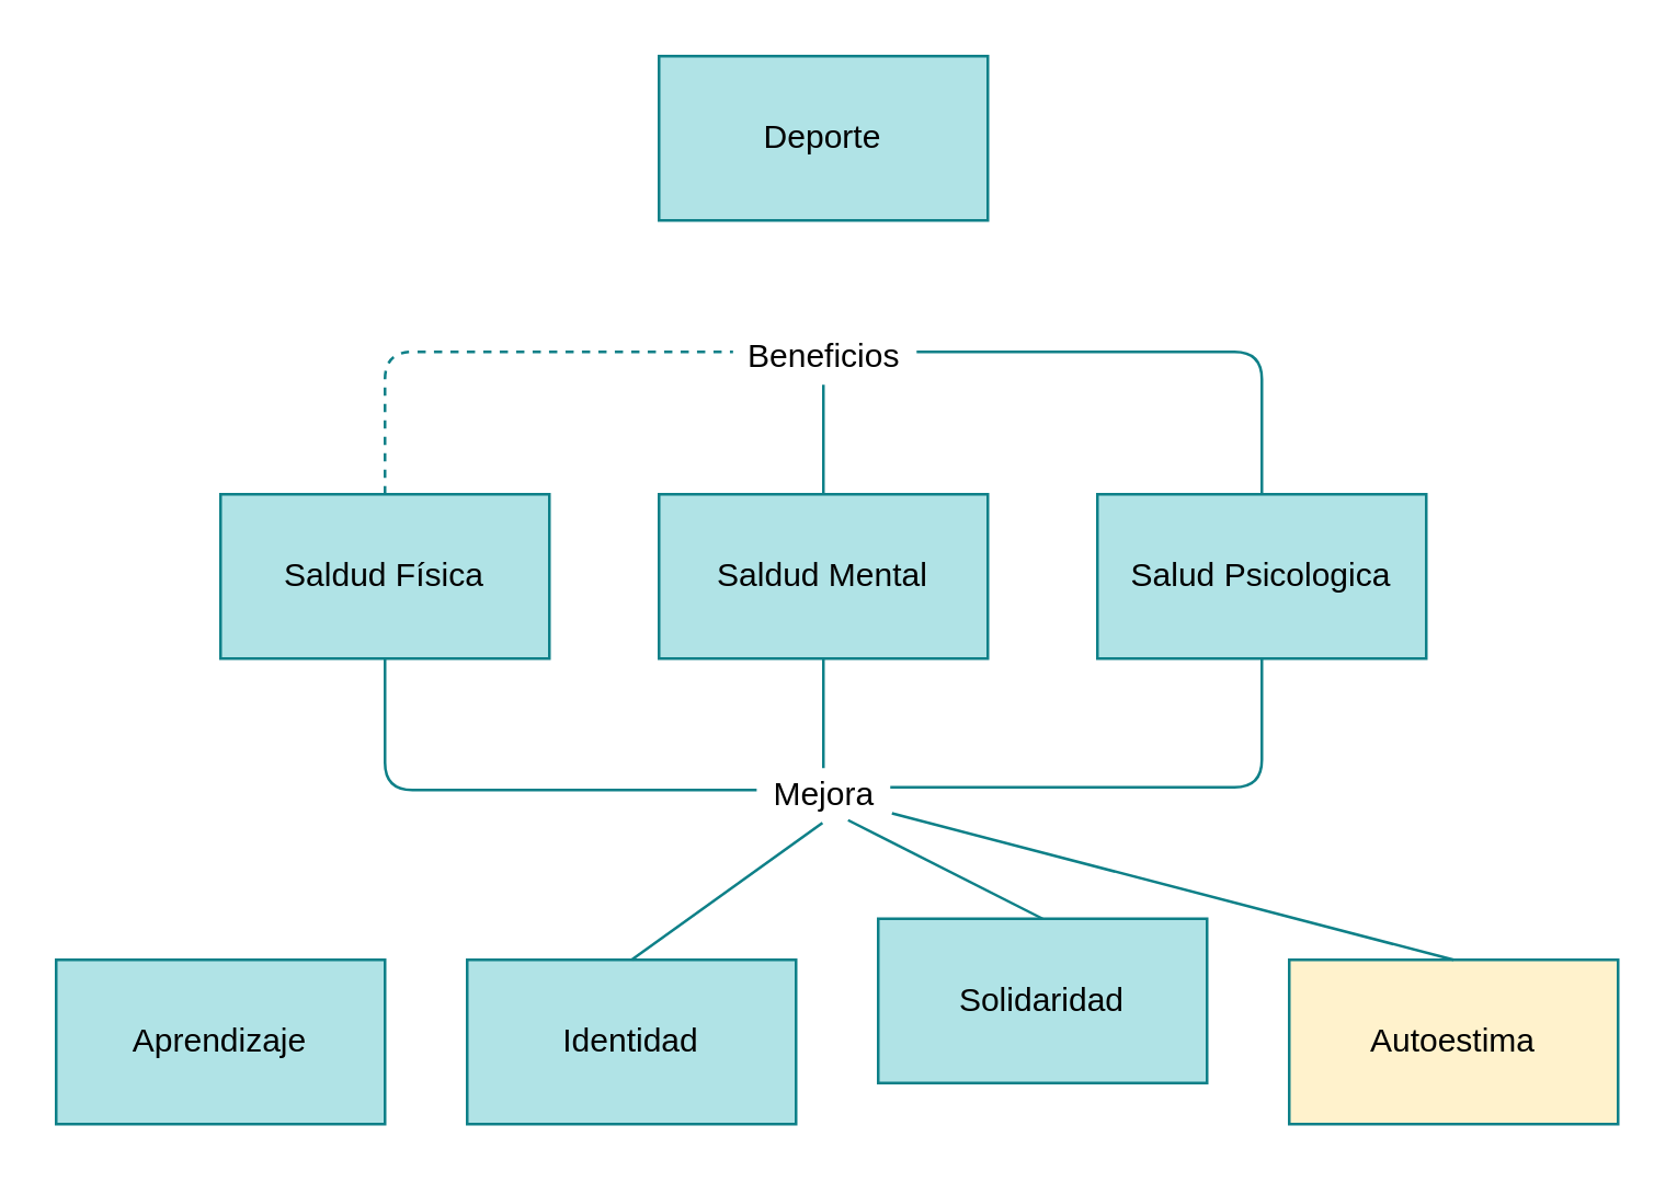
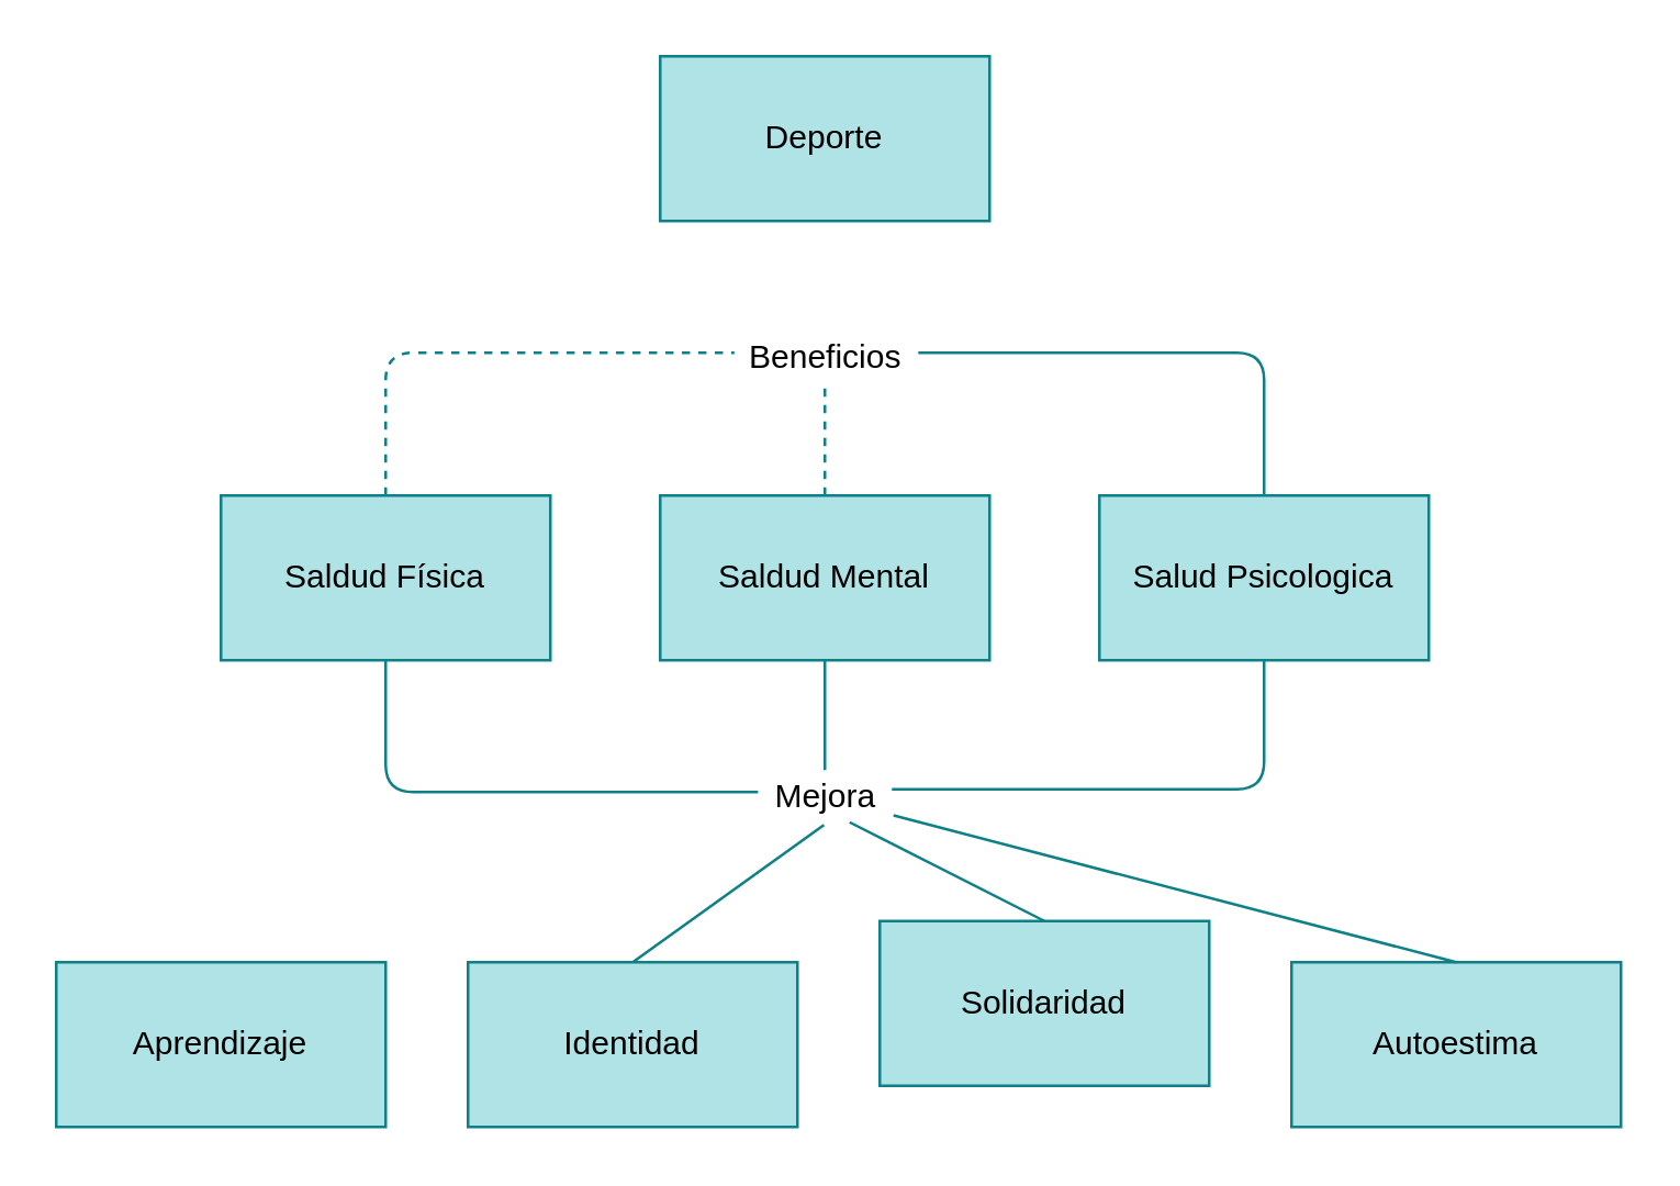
  <mxCell id="0" />
  <mxCell id="1" parent="0" />
  <mxCell id="2" value="&lt;font color=&quot;#000000&quot;&gt;Deporte&lt;/font&gt;" style="rounded=0;whiteSpace=wrap;html=1;fillColor=#b0e3e6;strokeColor=#0e8088;" parent="1" vertex="1"><mxGeometry x="240" y="20" width="120" height="60" as="geometry" /></mxCell>
  <mxCell id="3" value="Beneficios" style="text;html=1;align=center;verticalAlign=middle;resizable=0;points=[];autosize=1;strokeColor=none;fillColor=none;fontColor=#000000;" parent="1" vertex="1"><mxGeometry x="265" y="120" width="70" height="20" as="geometry" /></mxCell>
  <mxCell id="4" value="" style="endArrow=none;html=1;fontColor=#000000;fillColor=#b0e3e6;strokeColor=#0e8088;exitX=0.986;exitY=0.4;exitDx=0;exitDy=0;exitPerimeter=0;entryX=0.5;entryY=0;entryDx=0;entryDy=0;" parent="1" source="3" target="8" edge="1"><mxGeometry width="50" height="50" relative="1" as="geometry"><mxPoint x="410" y="120" as="sourcePoint" /><mxPoint x="460" y="128" as="targetPoint" /><Array as="points"><mxPoint x="460" y="128" /></Array></mxGeometry></mxCell>
  <mxCell id="5" value="" style="endArrow=none;html=1;fontColor=#000000;fillColor=#b0e3e6;strokeColor=#0e8088;entryX=0.029;entryY=0.4;entryDx=0;entryDy=0;entryPerimeter=0;exitX=0.5;exitY=0;exitDx=0;exitDy=0;dashed=1;" parent="1" source="6" target="3" edge="1"><mxGeometry width="50" height="50" relative="1" as="geometry"><mxPoint x="160" y="128" as="sourcePoint" /><mxPoint x="240" y="129.5" as="targetPoint" /><Array as="points"><mxPoint x="140" y="128" /></Array></mxGeometry></mxCell>
  <mxCell id="6" value="&lt;font color=&quot;#000000&quot;&gt;Saldud Física&lt;/font&gt;" style="rounded=0;whiteSpace=wrap;html=1;fillColor=#b0e3e6;strokeColor=#0e8088;" parent="1" vertex="1"><mxGeometry x="80" y="180" width="120" height="60" as="geometry" /></mxCell>
  <mxCell id="7" value="&lt;font color=&quot;#000000&quot;&gt;Saldud Mental&lt;/font&gt;" style="rounded=0;whiteSpace=wrap;html=1;fillColor=#b0e3e6;strokeColor=#0e8088;" parent="1" vertex="1"><mxGeometry x="240" y="180" width="120" height="60" as="geometry" /></mxCell>
  <mxCell id="8" value="&lt;font color=&quot;#000000&quot;&gt;Salud Psicologica&lt;/font&gt;" style="rounded=0;whiteSpace=wrap;html=1;fillColor=#b0e3e6;strokeColor=#0e8088;" parent="1" vertex="1"><mxGeometry x="400" y="180" width="120" height="60" as="geometry" /></mxCell>
- <mxCell id="9" value="" style="endArrow=none;html=1;fontColor=#000000;fillColor=#b0e3e6;strokeColor=#0e8088;exitX=0.5;exitY=0;exitDx=0;exitDy=0;" parent="1" source="7" target="3" edge="1"><mxGeometry width="50" height="50" relative="1" as="geometry"><mxPoint x="299.5" y="190" as="sourcePoint" /><mxPoint x="300" y="160" as="targetPoint" /></mxGeometry></mxCell>
+ <mxCell id="9" value="" style="endArrow=none;html=1;fontColor=#000000;fillColor=#b0e3e6;strokeColor=#0e8088;exitX=0.5;exitY=0;exitDx=0;exitDy=0;dashed=1;" parent="1" source="7" target="3" edge="1"><mxGeometry width="50" height="50" relative="1" as="geometry"><mxPoint x="299.5" y="190" as="sourcePoint" /><mxPoint x="300" y="160" as="targetPoint" /></mxGeometry></mxCell>
  <mxCell id="10" value="" style="endArrow=none;html=1;fontColor=#000000;fillColor=#b0e3e6;strokeColor=#0e8088;entryX=0.5;entryY=1;entryDx=0;entryDy=0;" parent="1" source="11" target="7" edge="1"><mxGeometry width="50" height="50" relative="1" as="geometry"><mxPoint x="300" y="280" as="sourcePoint" /><mxPoint x="285" y="280" as="targetPoint" /></mxGeometry></mxCell>
  <mxCell id="11" value="Mejora" style="text;html=1;align=center;verticalAlign=middle;resizable=0;points=[];autosize=1;strokeColor=none;fillColor=none;fontColor=#000000;" parent="1" vertex="1"><mxGeometry x="275" y="280" width="50" height="20" as="geometry" /></mxCell>
  <mxCell id="12" value="" style="endArrow=none;html=1;fontColor=#000000;fillColor=#b0e3e6;strokeColor=#0e8088;entryX=0.013;entryY=0.4;entryDx=0;entryDy=0;entryPerimeter=0;exitX=0.5;exitY=1;exitDx=0;exitDy=0;" parent="1" source="6" target="11" edge="1"><mxGeometry width="50" height="50" relative="1" as="geometry"><mxPoint x="120" y="352" as="sourcePoint" /><mxPoint x="247.03" y="300" as="targetPoint" /><Array as="points"><mxPoint x="140" y="288" /></Array></mxGeometry></mxCell>
  <mxCell id="13" value="" style="endArrow=none;html=1;fontColor=#000000;fillColor=#b0e3e6;strokeColor=#0e8088;exitX=0.988;exitY=0.35;exitDx=0;exitDy=0;exitPerimeter=0;entryX=0.5;entryY=1;entryDx=0;entryDy=0;" parent="1" source="11" target="8" edge="1"><mxGeometry width="50" height="50" relative="1" as="geometry"><mxPoint x="379" y="280" as="sourcePoint" /><mxPoint x="504.98" y="332" as="targetPoint" /><Array as="points"><mxPoint x="460" y="287" /></Array></mxGeometry></mxCell>
  <mxCell id="14" value="&lt;font color=&quot;#000000&quot;&gt;Aprendizaje&lt;/font&gt;" style="rounded=0;whiteSpace=wrap;html=1;fillColor=#b0e3e6;strokeColor=#0e8088;" parent="1" vertex="1"><mxGeometry x="20" y="350" width="120" height="60" as="geometry" /></mxCell>
  <mxCell id="15" value="&lt;font color=&quot;#000000&quot;&gt;Identidad&lt;/font&gt;" style="rounded=0;whiteSpace=wrap;html=1;fillColor=#b0e3e6;strokeColor=#0e8088;" parent="1" vertex="1"><mxGeometry x="170" y="350" width="120" height="60" as="geometry" /></mxCell>
  <mxCell id="16" value="&lt;font color=&quot;#000000&quot;&gt;Solidaridad&lt;/font&gt;" style="rounded=0;whiteSpace=wrap;html=1;fillColor=#b0e3e6;strokeColor=#0e8088;" parent="1" vertex="1"><mxGeometry x="320" y="335" width="120" height="60" as="geometry" /></mxCell>
  <mxCell id="17" value="" style="endArrow=none;html=1;fontColor=#000000;fillColor=#b0e3e6;strokeColor=#0e8088;entryX=0.493;entryY=1;entryDx=0;entryDy=0;entryPerimeter=0;exitX=0.5;exitY=0;exitDx=0;exitDy=0;" parent="1" source="15" target="11" edge="1"><mxGeometry width="50" height="50" relative="1" as="geometry"><mxPoint x="390" y="360" as="sourcePoint" /><mxPoint x="390" y="320" as="targetPoint" /></mxGeometry></mxCell>
  <mxCell id="18" value="" style="endArrow=none;html=1;fontColor=#000000;fillColor=#b0e3e6;strokeColor=#0e8088;exitX=0.68;exitY=0.95;exitDx=0;exitDy=0;entryX=0.5;entryY=0;entryDx=0;entryDy=0;exitPerimeter=0;" parent="1" source="11" target="16" edge="1"><mxGeometry width="50" height="50" relative="1" as="geometry"><mxPoint x="310" y="350" as="sourcePoint" /><mxPoint x="443.333" y="300" as="targetPoint" /></mxGeometry></mxCell>
- <mxCell id="19" value="&lt;font color=&quot;#000000&quot;&gt;Autoestima&lt;/font&gt;" style="rounded=0;whiteSpace=wrap;html=1;fillColor=#fff2cc;strokeColor=#0e8088;" vertex="1" parent="1"><mxGeometry x="470" y="350" width="120" height="60" as="geometry" /></mxCell>
+ <mxCell id="19" value="&lt;font color=&quot;#000000&quot;&gt;Autoestima&lt;/font&gt;" style="rounded=0;whiteSpace=wrap;html=1;fillColor=#b0e3e6;strokeColor=#0e8088;" vertex="1" parent="1"><mxGeometry x="470" y="350" width="120" height="60" as="geometry" /></mxCell>
  <mxCell id="20" value="" style="endArrow=none;html=1;fontColor=#000000;fillColor=#b0e3e6;strokeColor=#0e8088;entryX=0.5;entryY=0;entryDx=0;entryDy=0;" edge="1" parent="1" source="11" target="19"><mxGeometry width="50" height="50" relative="1" as="geometry"><mxPoint x="450" y="350" as="sourcePoint" /><mxPoint x="645" y="296.818" as="targetPoint" /></mxGeometry></mxCell>
